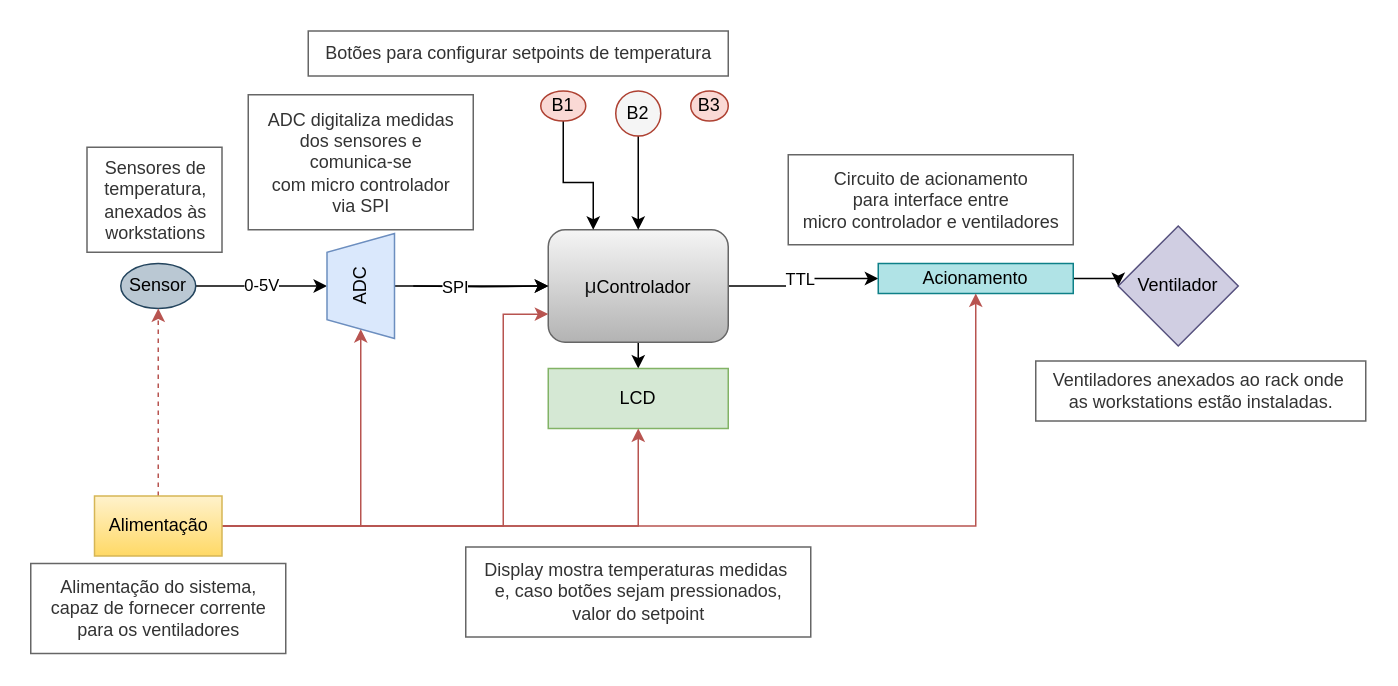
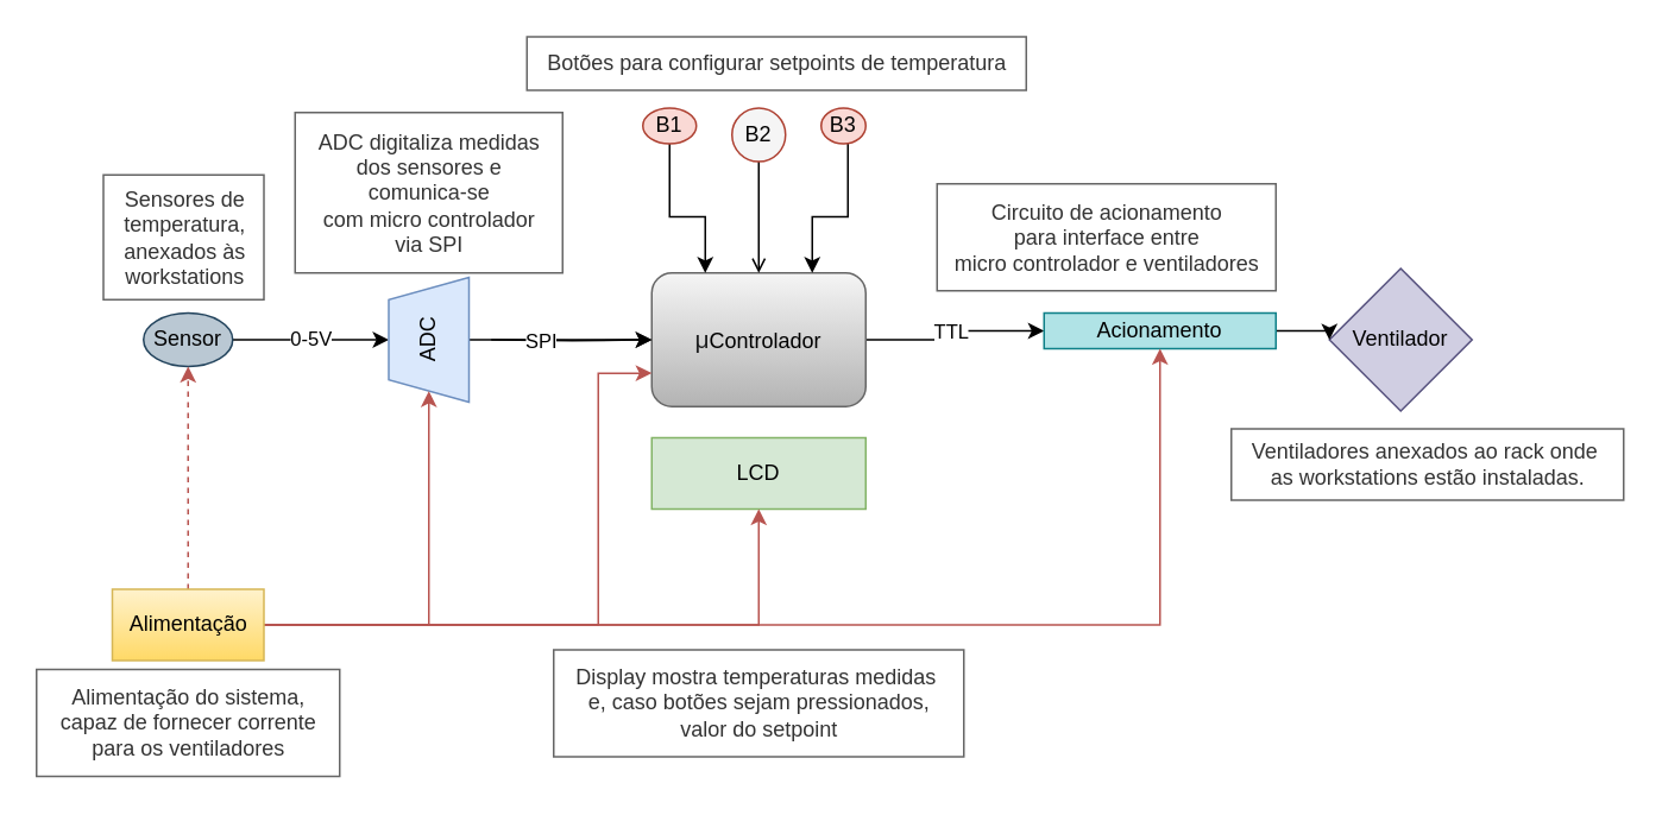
  <mxCell id="0" />
  <mxCell id="1" parent="0" />
  <mxCell id="2" style="edgeStyle=orthogonalEdgeStyle;rounded=0;orthogonalLoop=1;jettySize=auto;html=1;exitX=1;exitY=0.5;exitDx=0;exitDy=0;fontFamily=Helvetica;entryX=0;entryY=0.5;entryDx=0;entryDy=0;" parent="1" source="5" target="11" edge="1"><mxGeometry relative="1" as="geometry"><mxPoint x="635" y="189.667" as="targetPoint" /></mxGeometry></mxCell>
  <mxCell id="3" value="TTL" style="edgeLabel;html=1;align=center;verticalAlign=middle;resizable=0;points=[];" vertex="1" connectable="0" parent="2"><mxGeometry x="0.304" relative="1" as="geometry"><mxPoint x="-16" as="offset" /></mxGeometry></mxCell>
- <mxCell id="4" style="edgeStyle=orthogonalEdgeStyle;rounded=0;orthogonalLoop=1;jettySize=auto;html=1;exitX=0.5;exitY=1;exitDx=0;exitDy=0;entryX=0.5;entryY=0;entryDx=0;entryDy=0;fontFamily=Helvetica;" parent="1" source="5" target="12" edge="1"><mxGeometry relative="1" as="geometry" /></mxCell>
  <mxCell id="5" value="&lt;p&gt;&lt;span style=&quot;color: rgb(32, 33, 34); font-size: 14px; text-align: start;&quot;&gt;μ&lt;/span&gt;Controlador&lt;/p&gt;" style="rounded=1;whiteSpace=wrap;html=1;fontSize=12;glass=0;strokeWidth=1;shadow=0;fillColor=#f5f5f5;strokeColor=#666666;gradientColor=#b3b3b3;" parent="1" vertex="1"><mxGeometry x="365" y="152.5" width="120" height="75" as="geometry" /></mxCell>
  <mxCell id="6" style="edgeStyle=orthogonalEdgeStyle;rounded=0;orthogonalLoop=1;jettySize=auto;html=1;entryX=0;entryY=0.5;entryDx=0;entryDy=0;exitX=1;exitY=0.5;exitDx=0;exitDy=0;" parent="1" target="5" edge="1"><mxGeometry relative="1" as="geometry"><mxPoint x="275" y="190" as="sourcePoint" /></mxGeometry></mxCell>
  <mxCell id="7" value="0-5V" style="edgeStyle=orthogonalEdgeStyle;rounded=0;orthogonalLoop=1;jettySize=auto;html=1;exitX=1;exitY=0.5;exitDx=0;exitDy=0;entryX=0.5;entryY=0;entryDx=0;entryDy=0;fontFamily=Helvetica;" parent="1" source="8" target="17" edge="1"><mxGeometry relative="1" as="geometry"><mxPoint x="195" y="190" as="targetPoint" /></mxGeometry></mxCell>
  <mxCell id="8" value="Sensor" style="ellipse;whiteSpace=wrap;html=1;fillColor=#bac8d3;strokeColor=#23445d;" parent="1" vertex="1"><mxGeometry x="80" y="175" width="50" height="30" as="geometry" /></mxCell>
  <mxCell id="9" value="Ventilador" style="rhombus;whiteSpace=wrap;html=1;fontFamily=Helvetica;fillColor=#d0cee2;strokeColor=#56517e;" parent="1" vertex="1"><mxGeometry x="745" y="150" width="80" height="80" as="geometry" /></mxCell>
  <mxCell id="10" style="edgeStyle=orthogonalEdgeStyle;rounded=0;orthogonalLoop=1;jettySize=auto;html=1;exitX=1;exitY=0.5;exitDx=0;exitDy=0;entryX=0;entryY=0.5;entryDx=0;entryDy=0;fontFamily=Helvetica;" parent="1" source="11" target="9" edge="1"><mxGeometry relative="1" as="geometry" /></mxCell>
  <mxCell id="11" value="Acionamento" style="rounded=0;whiteSpace=wrap;html=1;fillColor=#b0e3e6;strokeColor=#0e8088;" parent="1" vertex="1"><mxGeometry x="585" y="175" width="130" height="20" as="geometry" /></mxCell>
  <mxCell id="12" value="LCD" style="rounded=0;whiteSpace=wrap;html=1;fontFamily=Helvetica;fillColor=#d5e8d4;strokeColor=#82b366;" parent="1" vertex="1"><mxGeometry x="365" y="245" width="120" height="40" as="geometry" /></mxCell>
  <mxCell id="13" value="" style="edgeStyle=orthogonalEdgeStyle;rounded=0;orthogonalLoop=1;jettySize=auto;html=1;" edge="1" parent="1" source="14" target="5"><mxGeometry relative="1" as="geometry"><Array as="points"><mxPoint x="375" y="121" /><mxPoint x="395" y="121" /></Array></mxGeometry></mxCell>
  <mxCell id="14" value="B1" style="ellipse;whiteSpace=wrap;html=1;aspect=fixed;fontFamily=Helvetica;fillColor=#fad9d5;strokeColor=#ae4132;" parent="1" vertex="1"><mxGeometry x="360" y="60" width="30" height="20" as="geometry" /></mxCell>
  <mxCell id="15" value="" style="edgeStyle=orthogonalEdgeStyle;rounded=0;orthogonalLoop=1;jettySize=auto;html=1;" edge="1" parent="1" source="17" target="5"><mxGeometry relative="1" as="geometry" /></mxCell>
  <mxCell id="16" value="SPI" style="edgeLabel;html=1;align=center;verticalAlign=middle;resizable=0;points=[];" vertex="1" connectable="0" parent="15"><mxGeometry x="-0.216" relative="1" as="geometry"><mxPoint as="offset" /></mxGeometry></mxCell>
  <mxCell id="17" value="ADC" style="shape=trapezoid;perimeter=trapezoidPerimeter;whiteSpace=wrap;html=1;fixedSize=1;rotation=-90;size=12.5;fillColor=#dae8fc;strokeColor=#6c8ebf;" vertex="1" parent="1"><mxGeometry x="205" y="167.5" width="70" height="45" as="geometry" /></mxCell>
- <mxCell id="18" value="" style="edgeStyle=orthogonalEdgeStyle;rounded=0;orthogonalLoop=1;jettySize=auto;html=1;" edge="1" parent="1" source="19" target="5"><mxGeometry relative="1" as="geometry" /></mxCell>
+ <mxCell id="18" value="" style="edgeStyle=orthogonalEdgeStyle;rounded=0;orthogonalLoop=1;jettySize=auto;html=1;endArrow=open;" edge="1" parent="1" source="19" target="5"><mxGeometry relative="1" as="geometry" /></mxCell>
  <mxCell id="19" value="B2" style="ellipse;whiteSpace=wrap;html=1;aspect=fixed;fontFamily=Helvetica;fillColor=#f5f5f5;strokeColor=#ae4132;" vertex="1" parent="1"><mxGeometry x="410" y="60" width="30" height="30" as="geometry" /></mxCell>
+ <mxCell id="20" value="" style="edgeStyle=orthogonalEdgeStyle;rounded=0;orthogonalLoop=1;jettySize=auto;html=1;" edge="1" parent="1" source="21" target="5"><mxGeometry relative="1" as="geometry"><Array as="points"><mxPoint x="475" y="121" /><mxPoint x="455" y="121" /></Array></mxGeometry></mxCell>
  <mxCell id="21" value="B3" style="ellipse;whiteSpace=wrap;html=1;aspect=fixed;fontFamily=Helvetica;fillColor=#fad9d5;strokeColor=#ae4132;" vertex="1" parent="1"><mxGeometry x="460" y="60" width="25" height="20" as="geometry" /></mxCell>
  <mxCell id="22" value="" style="edgeStyle=orthogonalEdgeStyle;rounded=0;orthogonalLoop=1;jettySize=auto;html=1;fillColor=#f8cecc;gradientColor=#ea6b66;strokeColor=#b85450;dashed=1;" edge="1" parent="1" source="27" target="8"><mxGeometry relative="1" as="geometry" /></mxCell>
  <mxCell id="23" style="edgeStyle=orthogonalEdgeStyle;rounded=0;orthogonalLoop=1;jettySize=auto;html=1;exitX=1;exitY=0.5;exitDx=0;exitDy=0;entryX=0;entryY=0.5;entryDx=0;entryDy=0;fillColor=#f8cecc;gradientColor=#ea6b66;strokeColor=#b85450;" edge="1" parent="1" source="27" target="17"><mxGeometry relative="1" as="geometry" /></mxCell>
  <mxCell id="24" style="edgeStyle=orthogonalEdgeStyle;rounded=0;orthogonalLoop=1;jettySize=auto;html=1;entryX=0.5;entryY=1;entryDx=0;entryDy=0;fillColor=#f8cecc;gradientColor=#ea6b66;strokeColor=#b85450;" edge="1" parent="1" source="27" target="12"><mxGeometry relative="1" as="geometry" /></mxCell>
  <mxCell id="25" style="edgeStyle=orthogonalEdgeStyle;rounded=0;orthogonalLoop=1;jettySize=auto;html=1;entryX=0;entryY=0.75;entryDx=0;entryDy=0;fillColor=#f8cecc;gradientColor=#ea6b66;strokeColor=#b85450;" edge="1" parent="1" source="27" target="5"><mxGeometry relative="1" as="geometry"><mxPoint x="325" y="210" as="targetPoint" /><Array as="points"><mxPoint x="335" y="350" /><mxPoint x="335" y="209" /></Array></mxGeometry></mxCell>
  <mxCell id="26" style="edgeStyle=orthogonalEdgeStyle;rounded=0;orthogonalLoop=1;jettySize=auto;html=1;exitX=1;exitY=0.5;exitDx=0;exitDy=0;entryX=0.5;entryY=1;entryDx=0;entryDy=0;fillColor=#f8cecc;gradientColor=#ea6b66;strokeColor=#b85450;" edge="1" parent="1" source="27" target="11"><mxGeometry relative="1" as="geometry" /></mxCell>
  <mxCell id="27" value="Alimentação" style="rounded=0;whiteSpace=wrap;html=1;fontFamily=Helvetica;fillColor=#fff2cc;strokeColor=#d6b656;gradientColor=#ffd966;" vertex="1" parent="1"><mxGeometry x="62.5" y="330" width="85" height="40" as="geometry" /></mxCell>
  <mxCell id="28" value="Sensores de &lt;br&gt;temperatura, &lt;br&gt;anexados às &lt;br&gt;workstations" style="text;html=1;align=center;verticalAlign=middle;resizable=0;points=[];autosize=1;fillColor=none;fontColor=#333333;strokeColor=#666666;" vertex="1" parent="1"><mxGeometry x="57.5" y="97.5" width="90" height="70" as="geometry" /></mxCell>
  <mxCell id="29" value="Alimentação do sistema,&lt;br&gt;capaz de fornecer corrente&lt;br&gt;para os ventiladores" style="text;html=1;align=center;verticalAlign=middle;resizable=0;points=[];autosize=1;strokeColor=#666666;fillColor=none;fontColor=#333333;" vertex="1" parent="1"><mxGeometry x="20" y="375" width="170" height="60" as="geometry" /></mxCell>
- <mxCell id="30" value="Botões para configurar setpoints de temperatura" style="text;html=1;align=center;verticalAlign=middle;resizable=0;points=[];autosize=1;strokeColor=#666666;fillColor=none;fontColor=#333333;" vertex="1" parent="1"><mxGeometry x="205" y="20" width="280" height="30" as="geometry" /></mxCell>
+ <mxCell id="30" value="Botões para configurar setpoints de temperatura" style="text;html=1;align=center;verticalAlign=middle;resizable=0;points=[];autosize=1;strokeColor=#666666;fillColor=none;fontColor=#333333;" vertex="1" parent="1"><mxGeometry x="295" y="20" width="280" height="30" as="geometry" /></mxCell>
  <mxCell id="31" value="ADC digitaliza medidas&lt;br&gt;dos sensores e &lt;br&gt;comunica-se&lt;br&gt;com micro controlador &lt;br&gt;via SPI" style="text;html=1;align=center;verticalAlign=middle;resizable=0;points=[];autosize=1;fillColor=none;fontColor=#333333;strokeColor=#666666;" vertex="1" parent="1"><mxGeometry x="165" y="62.5" width="150" height="90" as="geometry" /></mxCell>
  <mxCell id="32" value="Display mostra temperaturas medidas&amp;nbsp;&lt;br&gt;e, caso botões sejam pressionados,&lt;br&gt;valor do setpoint" style="text;html=1;align=center;verticalAlign=middle;resizable=0;points=[];autosize=1;strokeColor=#666666;fillColor=none;fontColor=#333333;" vertex="1" parent="1"><mxGeometry x="310" y="364" width="230" height="60" as="geometry" /></mxCell>
  <mxCell id="33" value="Circuito de acionamento &lt;br&gt;para interface entre &lt;br&gt;micro controlador e ventiladores" style="text;html=1;align=center;verticalAlign=middle;resizable=0;points=[];autosize=1;strokeColor=#666666;fillColor=none;fontColor=#333333;" vertex="1" parent="1"><mxGeometry x="525" y="102.5" width="190" height="60" as="geometry" /></mxCell>
  <mxCell id="34" value="Ventiladores anexados ao rack onde&amp;nbsp;&lt;br&gt;as workstations estão instaladas." style="text;html=1;align=center;verticalAlign=middle;resizable=0;points=[];autosize=1;strokeColor=#666666;fillColor=none;fontColor=#333333;" vertex="1" parent="1"><mxGeometry x="690" y="240" width="220" height="40" as="geometry" /></mxCell>
